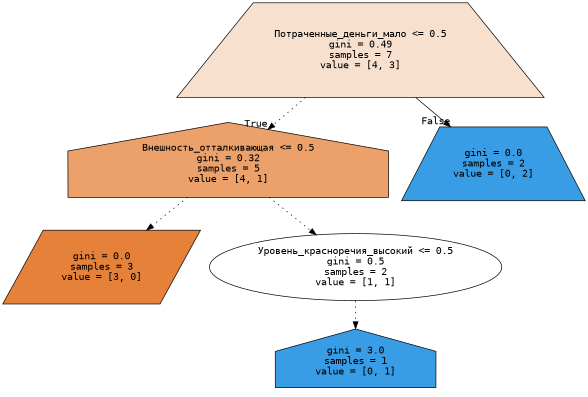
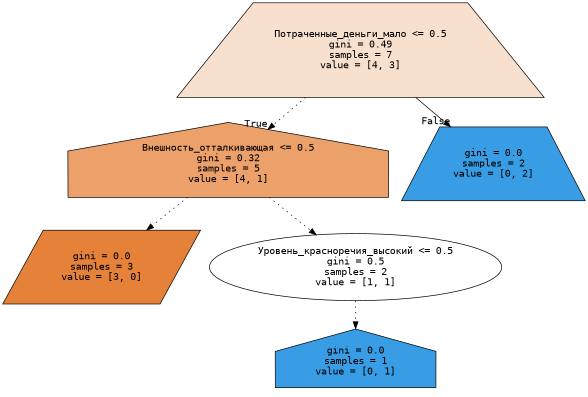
  digraph {
    fontname="DejaVu Sans Mono"
    node [color=black fillcolor="#399de5" fontname="DejaVu Sans Mono" shape=trapezium style=filled]
    edge [fontname="DejaVu Sans Mono" style=dotted]
    n1 [fillcolor="#f8e0ce" label="Потраченные_деньги_мало <= 0.5\ngini = 0.49\nsamples = 7\nvalue = [4, 3]"]
    n2 [fillcolor="#eca06a" label="Внешность_отталкивающая <= 0.5\ngini = 0.32\nsamples = 5\nvalue = [4, 1]" shape=house]
    n3 [label="gini = 0.0\nsamples = 2\nvalue = [0, 2]"]
    n4 [fillcolor="#e58139" label="gini = 0.0\nsamples = 3\nvalue = [3, 0]" shape=parallelogram]
    n5 [fillcolor="#ffffff" label="Уровень_красноречия_высокий <= 0.5\ngini = 0.5\nsamples = 2\nvalue = [1, 1]" shape=ellipse]
-   n6 [label="gini = 3.0\nsamples = 1\nvalue = [0, 1]" shape=house]
+   n6 [label="gini = 0.0\nsamples = 1\nvalue = [0, 1]" shape=house]
    n1 -> n2 [headlabel=True labelangle=45 labeldistance=2.5]
    n1 -> n3 [headlabel=False labelangle=-45 labeldistance=2.5 style=solid]
    n2 -> n4
    n2 -> n5
    n5 -> n6
  }
